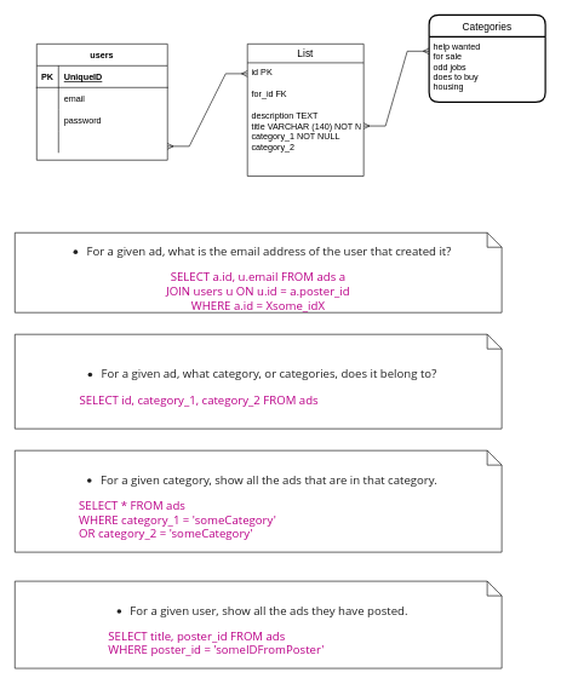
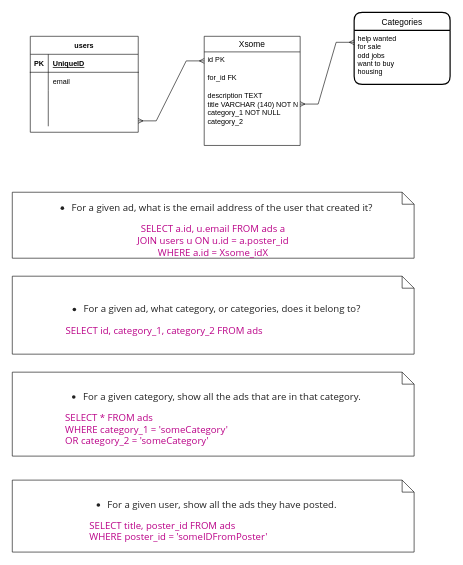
  <mxCell id="0" />
  <mxCell id="1" parent="0" />
  <mxCell id="2" value="users" style="shape=table;startSize=30;container=1;collapsible=1;childLayout=tableLayout;fixedRows=1;rowLines=0;fontStyle=1;align=center;resizeLast=1;" vertex="1" parent="1"><mxGeometry x="50" y="60" width="180" height="160" as="geometry" /></mxCell>
  <mxCell id="3" value="" style="shape=partialRectangle;collapsible=0;dropTarget=0;pointerEvents=0;fillColor=none;top=0;left=0;bottom=1;right=0;points=[[0,0.5],[1,0.5]];portConstraint=eastwest;" vertex="1" parent="2"><mxGeometry y="30" width="180" height="30" as="geometry" /></mxCell>
  <mxCell id="4" value="PK" style="shape=partialRectangle;connectable=0;fillColor=none;top=0;left=0;bottom=0;right=0;fontStyle=1;overflow=hidden;" vertex="1" parent="3"><mxGeometry width="30" height="30" as="geometry"><mxRectangle width="30" height="30" as="alternateBounds" /></mxGeometry></mxCell>
  <mxCell id="5" value="UniqueID" style="shape=partialRectangle;connectable=0;fillColor=none;top=0;left=0;bottom=0;right=0;align=left;spacingLeft=6;fontStyle=5;overflow=hidden;" vertex="1" parent="3"><mxGeometry x="30" width="150" height="30" as="geometry"><mxRectangle width="150" height="30" as="alternateBounds" /></mxGeometry></mxCell>
  <mxCell id="6" value="" style="shape=partialRectangle;collapsible=0;dropTarget=0;pointerEvents=0;fillColor=none;top=0;left=0;bottom=0;right=0;points=[[0,0.5],[1,0.5]];portConstraint=eastwest;" vertex="1" parent="2"><mxGeometry y="60" width="180" height="30" as="geometry" /></mxCell>
  <mxCell id="7" value="" style="shape=partialRectangle;connectable=0;fillColor=none;top=0;left=0;bottom=0;right=0;editable=1;overflow=hidden;" vertex="1" parent="6"><mxGeometry width="30" height="30" as="geometry"><mxRectangle width="30" height="30" as="alternateBounds" /></mxGeometry></mxCell>
  <mxCell id="8" value="email" style="shape=partialRectangle;connectable=0;fillColor=none;top=0;left=0;bottom=0;right=0;align=left;spacingLeft=6;overflow=hidden;" vertex="1" parent="6"><mxGeometry x="30" width="150" height="30" as="geometry"><mxRectangle width="150" height="30" as="alternateBounds" /></mxGeometry></mxCell>
  <mxCell id="9" value="" style="shape=partialRectangle;collapsible=0;dropTarget=0;pointerEvents=0;fillColor=none;top=0;left=0;bottom=0;right=0;points=[[0,0.5],[1,0.5]];portConstraint=eastwest;" vertex="1" parent="2"><mxGeometry y="90" width="180" height="30" as="geometry" /></mxCell>
  <mxCell id="10" value="" style="shape=partialRectangle;connectable=0;fillColor=none;top=0;left=0;bottom=0;right=0;editable=1;overflow=hidden;" vertex="1" parent="9"><mxGeometry width="30" height="30" as="geometry"><mxRectangle width="30" height="30" as="alternateBounds" /></mxGeometry></mxCell>
- <mxCell id="11" value="password" style="shape=partialRectangle;connectable=0;fillColor=none;top=0;left=0;bottom=0;right=0;align=left;spacingLeft=6;overflow=hidden;" vertex="1" parent="9"><mxGeometry x="30" width="150" height="30" as="geometry"><mxRectangle width="150" height="30" as="alternateBounds" /></mxGeometry></mxCell>
  <mxCell id="12" value="" style="shape=partialRectangle;collapsible=0;dropTarget=0;pointerEvents=0;fillColor=none;top=0;left=0;bottom=0;right=0;points=[[0,0.5],[1,0.5]];portConstraint=eastwest;" vertex="1" parent="2"><mxGeometry y="120" width="180" height="30" as="geometry" /></mxCell>
  <mxCell id="13" value="" style="shape=partialRectangle;connectable=0;fillColor=none;top=0;left=0;bottom=0;right=0;editable=1;overflow=hidden;" vertex="1" parent="12"><mxGeometry width="30" height="30" as="geometry"><mxRectangle width="30" height="30" as="alternateBounds" /></mxGeometry></mxCell>
  <mxCell id="14" value="" style="shape=partialRectangle;connectable=0;fillColor=none;top=0;left=0;bottom=0;right=0;align=left;spacingLeft=6;overflow=hidden;" vertex="1" parent="12"><mxGeometry x="30" width="150" height="30" as="geometry"><mxRectangle width="150" height="30" as="alternateBounds" /></mxGeometry></mxCell>
  <mxCell id="15" value="Categories" style="swimlane;childLayout=stackLayout;horizontal=1;startSize=30;horizontalStack=0;rounded=1;fontSize=14;fontStyle=0;strokeWidth=2;resizeParent=0;resizeLast=1;shadow=0;dashed=0;align=center;" vertex="1" parent="1"><mxGeometry x="590" y="20" width="160" height="120" as="geometry" /></mxCell>
- <mxCell id="16" value="help wanted&#10;for sale&#10;odd jobs&#10;does to buy&#10;housing&#10;&#10;" style="align=left;strokeColor=none;fillColor=none;spacingLeft=4;fontSize=12;verticalAlign=top;resizable=0;rotatable=0;part=1;" vertex="1" parent="15"><mxGeometry y="30" width="160" height="90" as="geometry" /></mxCell>
- <mxCell id="17" value="List" style="swimlane;fontStyle=0;childLayout=stackLayout;horizontal=1;startSize=26;horizontalStack=0;resizeParent=1;resizeParentMax=0;resizeLast=0;collapsible=1;marginBottom=0;align=center;fontSize=14;" vertex="1" parent="1"><mxGeometry x="340" y="60" width="160" height="182" as="geometry" /></mxCell>
+ <mxCell id="16" value="help wanted&#10;for sale&#10;odd jobs&#10;want to buy&#10;housing&#10;&#10;" style="align=left;strokeColor=none;fillColor=none;spacingLeft=4;fontSize=12;verticalAlign=top;resizable=0;rotatable=0;part=1;" vertex="1" parent="15"><mxGeometry y="30" width="160" height="90" as="geometry" /></mxCell>
+ <mxCell id="17" value="Xsome" style="swimlane;fontStyle=0;childLayout=stackLayout;horizontal=1;startSize=26;horizontalStack=0;resizeParent=1;resizeParentMax=0;resizeLast=0;collapsible=1;marginBottom=0;align=center;fontSize=14;" vertex="1" parent="1"><mxGeometry x="340" y="60" width="160" height="182" as="geometry" /></mxCell>
  <mxCell id="18" value="id PK" style="text;strokeColor=none;fillColor=none;spacingLeft=4;spacingRight=4;overflow=hidden;rotatable=0;points=[[0,0.5],[1,0.5]];portConstraint=eastwest;fontSize=12;" vertex="1" parent="17"><mxGeometry y="26" width="160" height="30" as="geometry" /></mxCell>
  <mxCell id="19" value="for_id FK" style="text;strokeColor=none;fillColor=none;spacingLeft=4;spacingRight=4;overflow=hidden;rotatable=0;points=[[0,0.5],[1,0.5]];portConstraint=eastwest;fontSize=12;" vertex="1" parent="17"><mxGeometry y="56" width="160" height="30" as="geometry" /></mxCell>
  <mxCell id="20" value="description TEXT&#10;title VARCHAR (140) NOT NULL&#10;category_1 NOT NULL&#10;category_2 " style="text;strokeColor=none;fillColor=none;spacingLeft=4;spacingRight=4;overflow=hidden;rotatable=0;points=[[0,0.5],[1,0.5]];portConstraint=eastwest;fontSize=12;" vertex="1" parent="17"><mxGeometry y="86" width="160" height="96" as="geometry" /></mxCell>
  <mxCell id="21" value="&lt;ul style=&quot;box-sizing: inherit ; margin: 1em 0px 1em 0.625em ; padding: 0px ; color: rgba(0 , 0 , 0 , 0.87) ; font-family: &amp;#34;open sans&amp;#34; , &amp;#34;helvetica neue&amp;#34; , &amp;#34;helvetica&amp;#34; , &amp;#34;arial&amp;#34; , sans-serif ; font-size: 16px&quot;&gt;&lt;li style=&quot;box-sizing: inherit ; margin-bottom: 0.5em ; margin-left: 1.25em&quot;&gt;For a given ad, what is the email address of the user that created it?&lt;/li&gt;&lt;/ul&gt;&lt;div&gt;&lt;font color=&quot;rgba(0, 0, 0, 0.871)&quot; face=&quot;open sans, helvetica neue, helvetica, arial, sans-serif&quot;&gt;&lt;span style=&quot;font-size: 16px&quot;&gt;SELECT a.id, u.email FROM ads a&lt;/span&gt;&lt;/font&gt;&lt;/div&gt;&lt;div&gt;&lt;font color=&quot;rgba(0, 0, 0, 0.871)&quot; face=&quot;open sans, helvetica neue, helvetica, arial, sans-serif&quot;&gt;&lt;span style=&quot;font-size: 16px&quot;&gt;JOIN users u ON u.id = a.poster_id&lt;/span&gt;&lt;/font&gt;&lt;/div&gt;&lt;div&gt;&lt;font color=&quot;rgba(0, 0, 0, 0.871)&quot; face=&quot;open sans, helvetica neue, helvetica, arial, sans-serif&quot;&gt;&lt;span style=&quot;font-size: 16px&quot;&gt;WHERE a.id = Xsome_idX&lt;/span&gt;&lt;/font&gt;&lt;/div&gt;" style="shape=note;size=20;whiteSpace=wrap;html=1;" vertex="1" parent="1"><mxGeometry x="20" y="320" width="670" height="110" as="geometry" /></mxCell>
  <mxCell id="22" value="&lt;ul style=&quot;box-sizing: inherit ; margin: 1em 0px 1em 0.625em ; padding: 0px ; color: rgba(0 , 0 , 0 , 0.87) ; font-family: &amp;#34;open sans&amp;#34; , &amp;#34;helvetica neue&amp;#34; , &amp;#34;helvetica&amp;#34; , &amp;#34;arial&amp;#34; , sans-serif ; font-size: 16px&quot;&gt;&lt;li style=&quot;box-sizing: inherit ; margin-bottom: 0.5em ; margin-left: 1.25em&quot;&gt;For a given ad, what category, or categories, does it belong to?&lt;/li&gt;&lt;/ul&gt;&lt;div style=&quot;text-align: left&quot;&gt;&lt;font color=&quot;rgba(0, 0, 0, 0.871)&quot; face=&quot;Open Sans, Helvetica Neue, Helvetica, Arial, sans-serif&quot;&gt;&lt;span style=&quot;font-size: 16px&quot;&gt;SELECT id, category_1, category_2 FROM ads&lt;/span&gt;&lt;/font&gt;&lt;/div&gt;" style="shape=note;size=20;whiteSpace=wrap;html=1;" vertex="1" parent="1"><mxGeometry x="20" y="460" width="670" height="130" as="geometry" /></mxCell>
  <mxCell id="23" value="&lt;ul style=&quot;box-sizing: inherit ; margin: 1em 0px 1em 0.625em ; padding: 0px ; color: rgba(0 , 0 , 0 , 0.87) ; font-family: &amp;#34;open sans&amp;#34; , &amp;#34;helvetica neue&amp;#34; , &amp;#34;helvetica&amp;#34; , &amp;#34;arial&amp;#34; , sans-serif ; font-size: 16px&quot;&gt;&lt;li style=&quot;box-sizing: inherit ; margin-bottom: 0.5em ; margin-left: 1.25em&quot;&gt;For a given category, show all the ads that are in that category.&lt;/li&gt;&lt;/ul&gt;&lt;div style=&quot;text-align: left&quot;&gt;&lt;font color=&quot;rgba(0, 0, 0, 0.871)&quot; face=&quot;Open Sans, Helvetica Neue, Helvetica, Arial, sans-serif&quot;&gt;&lt;span style=&quot;font-size: 16px&quot;&gt;SELECT * FROM ads&lt;/span&gt;&lt;/font&gt;&lt;/div&gt;&lt;div style=&quot;text-align: left&quot;&gt;&lt;font color=&quot;rgba(0, 0, 0, 0.871)&quot; face=&quot;Open Sans, Helvetica Neue, Helvetica, Arial, sans-serif&quot;&gt;&lt;span style=&quot;font-size: 16px&quot;&gt;WHERE category_1 = 'someCategory'&lt;/span&gt;&lt;/font&gt;&lt;/div&gt;&lt;div style=&quot;text-align: left&quot;&gt;&lt;font color=&quot;rgba(0, 0, 0, 0.871)&quot; face=&quot;Open Sans, Helvetica Neue, Helvetica, Arial, sans-serif&quot;&gt;&lt;span style=&quot;font-size: 16px&quot;&gt;OR category_2 = 'someCategory'&lt;/span&gt;&lt;/font&gt;&lt;/div&gt;" style="shape=note;size=20;whiteSpace=wrap;html=1;" vertex="1" parent="1"><mxGeometry x="20" y="620" width="670" height="140" as="geometry" /></mxCell>
  <mxCell id="24" value="&lt;ul style=&quot;box-sizing: inherit ; margin: 1em 0px 1em 0.625em ; padding: 0px ; color: rgba(0 , 0 , 0 , 0.87) ; font-family: &amp;#34;open sans&amp;#34; , &amp;#34;helvetica neue&amp;#34; , &amp;#34;helvetica&amp;#34; , &amp;#34;arial&amp;#34; , sans-serif ; font-size: 16px&quot;&gt;&lt;li style=&quot;box-sizing: inherit ; margin-bottom: 0px ; margin-left: 1.25em&quot;&gt;For a given user, show all the ads they have posted.&lt;/li&gt;&lt;/ul&gt;&lt;div style=&quot;text-align: left&quot;&gt;&lt;font color=&quot;rgba(0, 0, 0, 0.871)&quot; face=&quot;Open Sans, Helvetica Neue, Helvetica, Arial, sans-serif&quot;&gt;&lt;span style=&quot;font-size: 16px&quot;&gt;SELECT title, poster_id FROM ads&lt;/span&gt;&lt;/font&gt;&lt;/div&gt;&lt;div style=&quot;text-align: left&quot;&gt;&lt;font color=&quot;rgba(0, 0, 0, 0.871)&quot; face=&quot;Open Sans, Helvetica Neue, Helvetica, Arial, sans-serif&quot;&gt;&lt;span style=&quot;font-size: 16px&quot;&gt;WHERE poster_id = 'someIDFromPoster'&lt;/span&gt;&lt;/font&gt;&lt;/div&gt;" style="shape=note;size=20;whiteSpace=wrap;html=1;" vertex="1" parent="1"><mxGeometry x="20" y="800" width="670" height="120" as="geometry" /></mxCell>
  <mxCell id="25" value="" style="edgeStyle=entityRelationEdgeStyle;fontSize=12;html=1;endArrow=ERmany;startArrow=ERmany;rounded=0;entryX=0;entryY=0.5;entryDx=0;entryDy=0;" edge="1" parent="1" target="18"><mxGeometry width="100" height="100" relative="1" as="geometry"><mxPoint x="230" y="201" as="sourcePoint" /><mxPoint x="330" y="101" as="targetPoint" /></mxGeometry></mxCell>
  <mxCell id="26" value="" style="edgeStyle=entityRelationEdgeStyle;fontSize=12;html=1;endArrow=ERmany;startArrow=ERmany;rounded=0;exitX=1;exitY=0.281;exitDx=0;exitDy=0;exitPerimeter=0;" edge="1" parent="1" source="20"><mxGeometry width="100" height="100" relative="1" as="geometry"><mxPoint x="490" y="170" as="sourcePoint" /><mxPoint x="590" y="70" as="targetPoint" /></mxGeometry></mxCell>
